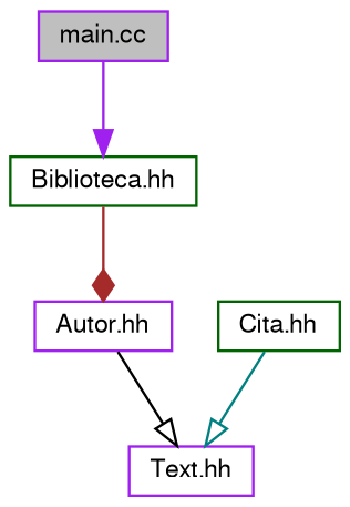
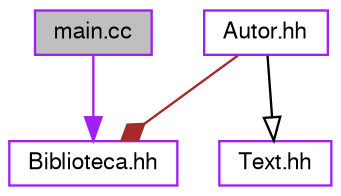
  digraph {
    node [color=purple fillcolor=white fontname=FreeSans fontsize=10 shape=record style=filled]
    edge [arrowhead=onormal fontname=FreeSans fontsize=10 labelfontname=FreeSans labelfontsize=10 style=solid]
    n1 [fillcolor=grey75 fontcolor=black height=0.2 label="main.cc" width=0.4]
-   n2 [color=darkgreen height=0.2 label="Biblioteca.hh" width=0.4]
+   n2 [height=0.2 label="Biblioteca.hh" width=0.4]
    n3 [height=0.2 label="Autor.hh" width=0.4]
    n4 [height=0.2 label="Text.hh" width=0.4]
-   n5 [color=darkgreen height=0.2 label="Cita.hh" width=0.4]
    n1 -> n2 [arrowhead=normal color=purple]
-   n2 -> n3 [arrowhead=diamond color=brown]
+   n3 -> n2 [arrowhead=diamond color=brown]
    n3 -> n4 [color=black]
-   n5 -> n4 [color=teal]
  }
